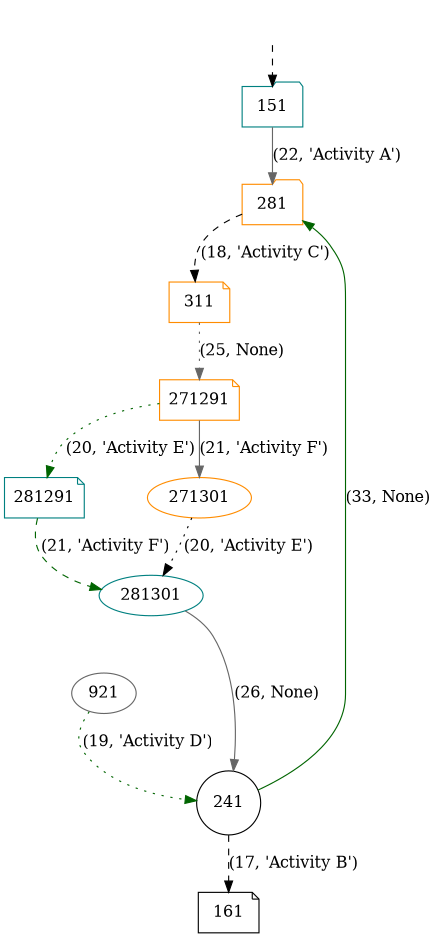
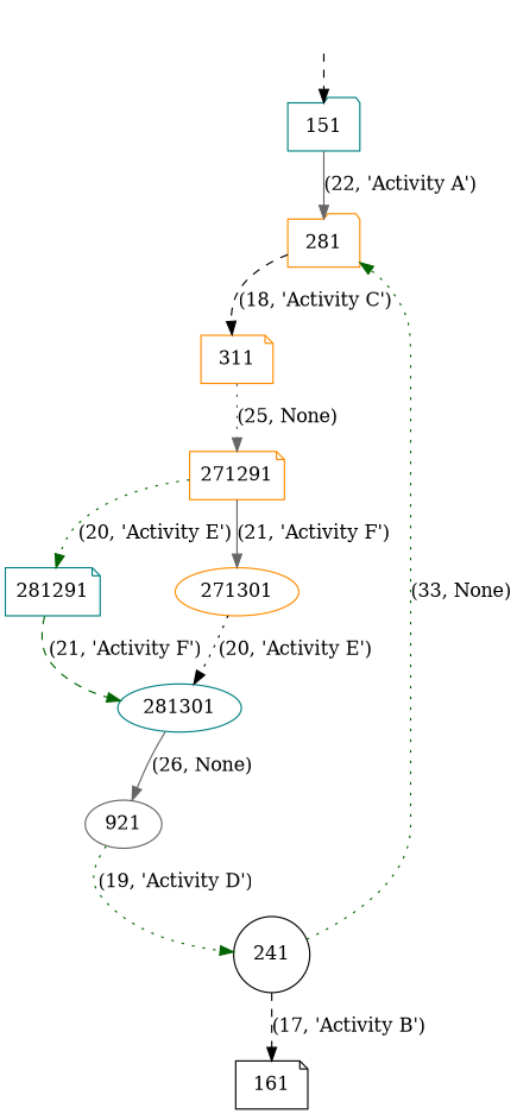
  digraph {
    node [color=darkorange shape=note]
    edge [color=black style=dotted]
    fake [style=invisible color="" shape=""]
    151 [color=teal shape=folder]
    n3 [label=281 shape=folder]
    311
    281291 [color=teal]
    271291
    271301 [shape=ellipse]
    281301 [color=teal shape=ellipse]
    n9 [color=gray40 label=921 shape=ellipse]
    241 [color=black shape=circle]
    161 [color=black]
    fake -> 151 [style=dashed]
    151 -> n3 [color=gray40 label="(22, 'Activity A')" style=solid]
    n3 -> 311 [label="(18, 'Activity C')" style=dashed]
    311 -> 271291 [color=gray40 label="(25, None)"]
    281291 -> 281301 [color=darkgreen label="(21, 'Activity F')" style=dashed]
    271291 -> 281291 [color=darkgreen label="(20, 'Activity E')"]
    271291 -> 271301 [color=gray40 label="(21, 'Activity F')" style=solid]
    271301 -> 281301 [label="(20, 'Activity E')"]
-   281301 -> 241 [color=gray40 label="(26, None)" style=solid]
+   281301 -> n9 [color=gray40 label="(26, None)" style=solid]
    n9 -> 241 [color=darkgreen label="(19, 'Activity D')"]
-   241 -> n3 [color=darkgreen label="(33, None)" style=solid]
+   241 -> n3 [color=darkgreen label="(33, None)"]
    241 -> 161 [label="(17, 'Activity B')" style=dashed]
  }
